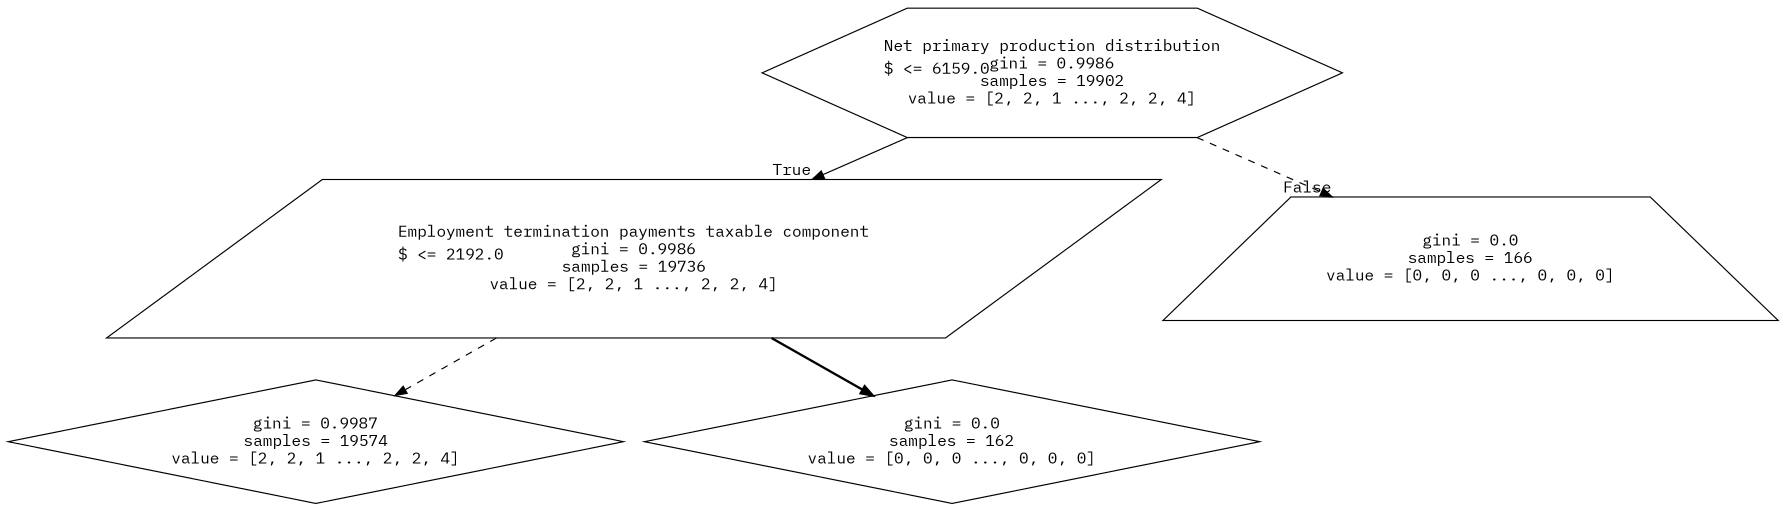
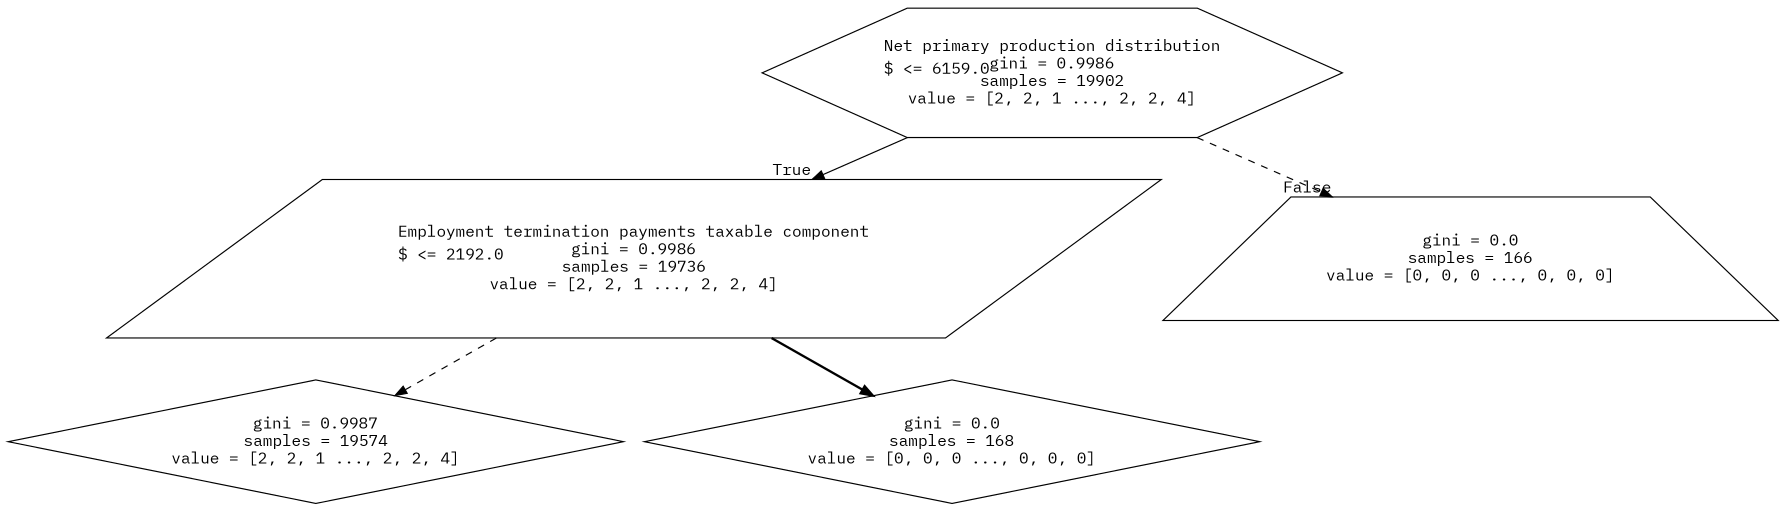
  digraph {
    fontname="IBM Plex Mono"
    node [shape=diamond fontname="IBM Plex Mono"]
    edge [style=dashed fontname="IBM Plex Mono"]
    n1 [label="Net primary production distribution$ <= 6159.0\ngini = 0.9986\nsamples = 19902\nvalue = [2, 2, 1 ..., 2, 2, 4]" shape=hexagon]
    n2 [label="Employment termination payments taxable component$ <= 2192.0\ngini = 0.9986\nsamples = 19736\nvalue = [2, 2, 1 ..., 2, 2, 4]" shape=parallelogram]
    n3 [label="gini = 0.0\nsamples = 166\nvalue = [0, 0, 0 ..., 0, 0, 0]" shape=trapezium]
    n4 [label="gini = 0.9987\nsamples = 19574\nvalue = [2, 2, 1 ..., 2, 2, 4]"]
-   n5 [label="gini = 0.0\nsamples = 162\nvalue = [0, 0, 0 ..., 0, 0, 0]"]
+   n5 [label="gini = 0.0\nsamples = 168\nvalue = [0, 0, 0 ..., 0, 0, 0]"]
    n1 -> n2 [headlabel=True labelangle=45 labeldistance=2.5 style=solid]
    n1 -> n3 [headlabel=False labelangle=-45 labeldistance=2.5]
    n2 -> n4
    n2 -> n5 [style=bold]
  }
